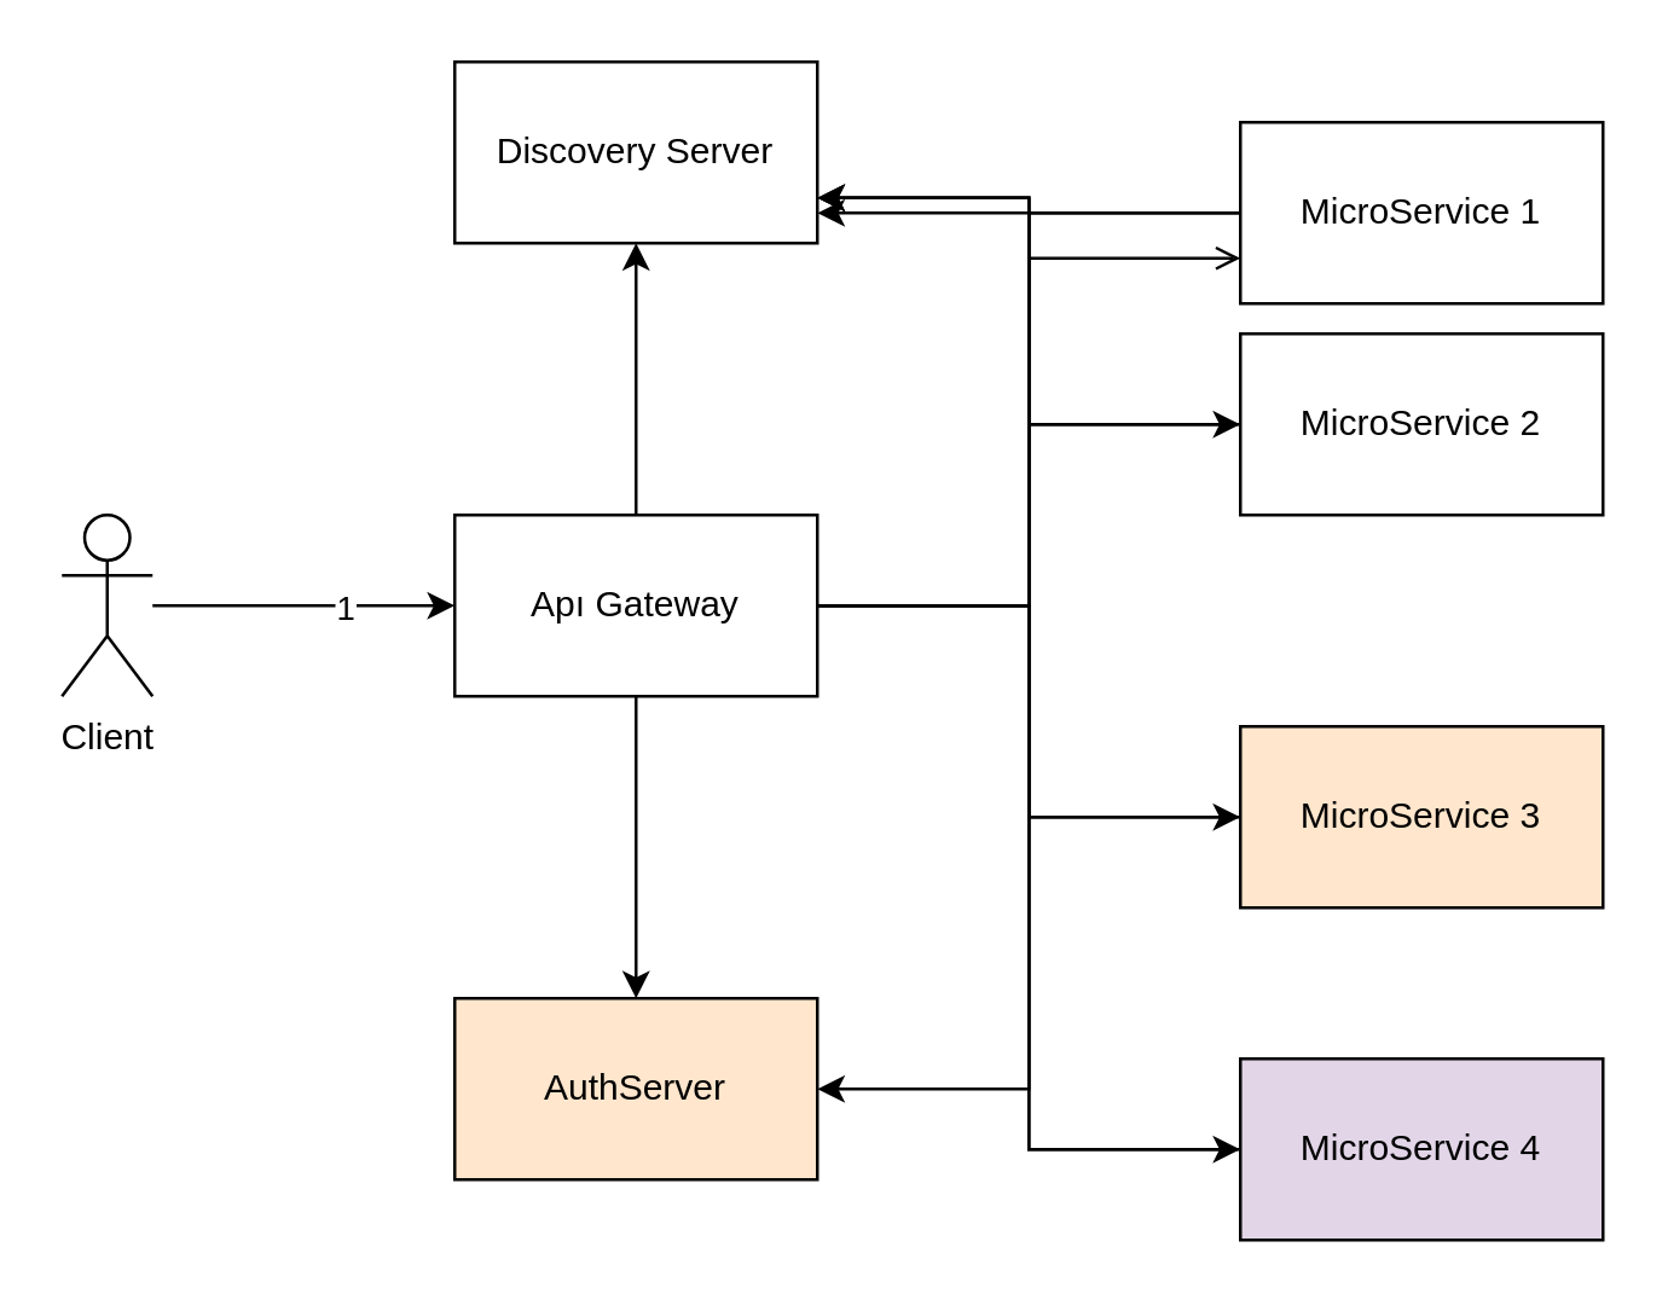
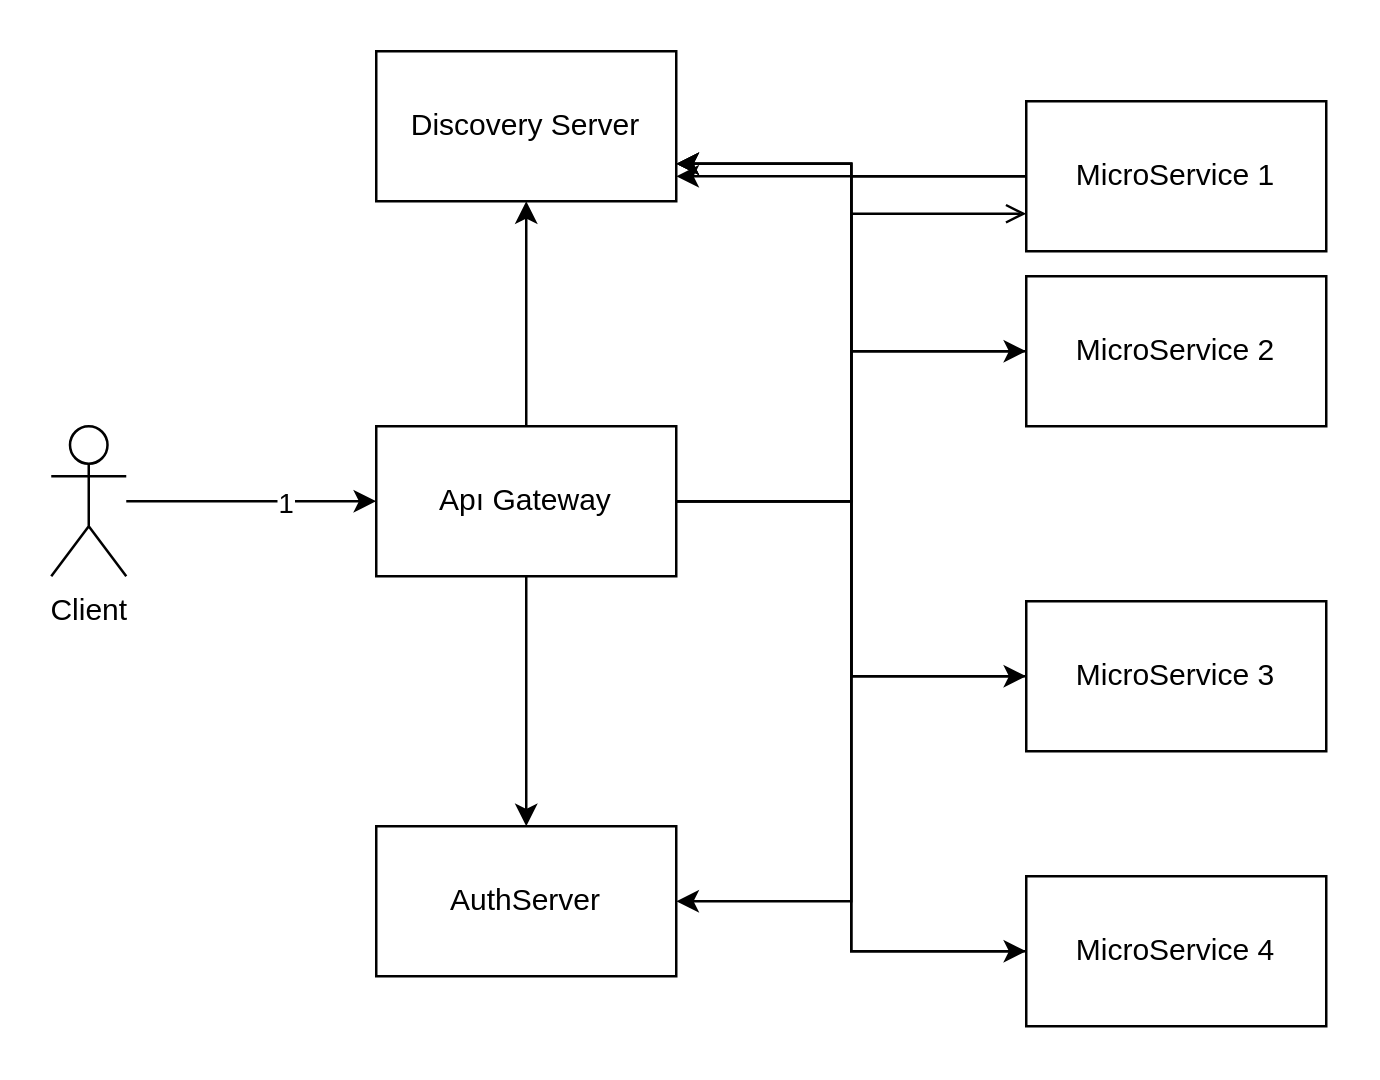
  <mxCell id="0" />
  <mxCell id="1" parent="0" />
  <mxCell id="2" style="edgeStyle=orthogonalEdgeStyle;rounded=0;orthogonalLoop=1;jettySize=auto;html=1;entryX=0;entryY=0.5;entryDx=0;entryDy=0;" edge="1" parent="1" source="4" target="11"><mxGeometry relative="1" as="geometry" /></mxCell>
  <mxCell id="3" value="1" style="edgeLabel;html=1;align=center;verticalAlign=middle;resizable=0;points=[];" vertex="1" connectable="0" parent="2"><mxGeometry x="0.253" relative="1" as="geometry"><mxPoint as="offset" /></mxGeometry></mxCell>
  <mxCell id="4" value="Client" style="shape=umlActor;verticalLabelPosition=bottom;verticalAlign=top;html=1;outlineConnect=0;" vertex="1" parent="1"><mxGeometry x="20" y="170" width="30" height="60" as="geometry" /></mxCell>
  <mxCell id="5" style="edgeStyle=orthogonalEdgeStyle;rounded=0;orthogonalLoop=1;jettySize=auto;html=1;entryX=0.5;entryY=0;entryDx=0;entryDy=0;" edge="1" parent="1" source="11" target="12"><mxGeometry relative="1" as="geometry" /></mxCell>
  <mxCell id="6" style="edgeStyle=orthogonalEdgeStyle;rounded=0;orthogonalLoop=1;jettySize=auto;html=1;entryX=0.5;entryY=1;entryDx=0;entryDy=0;" edge="1" parent="1" source="11" target="22"><mxGeometry relative="1" as="geometry" /></mxCell>
  <mxCell id="7" style="edgeStyle=orthogonalEdgeStyle;rounded=0;orthogonalLoop=1;jettySize=auto;html=1;entryX=0;entryY=0.75;entryDx=0;entryDy=0;endArrow=open;" edge="1" parent="1" source="11" target="15"><mxGeometry relative="1" as="geometry" /></mxCell>
  <mxCell id="8" style="edgeStyle=orthogonalEdgeStyle;rounded=0;orthogonalLoop=1;jettySize=auto;html=1;entryX=0;entryY=0.5;entryDx=0;entryDy=0;" edge="1" parent="1" source="11" target="17"><mxGeometry relative="1" as="geometry" /></mxCell>
  <mxCell id="9" style="edgeStyle=orthogonalEdgeStyle;rounded=0;orthogonalLoop=1;jettySize=auto;html=1;entryX=0;entryY=0.5;entryDx=0;entryDy=0;" edge="1" parent="1" source="11" target="19"><mxGeometry relative="1" as="geometry" /></mxCell>
  <mxCell id="10" style="edgeStyle=orthogonalEdgeStyle;rounded=0;orthogonalLoop=1;jettySize=auto;html=1;entryX=0;entryY=0.5;entryDx=0;entryDy=0;" edge="1" parent="1" source="11" target="21"><mxGeometry relative="1" as="geometry" /></mxCell>
  <mxCell id="11" value="Apı Gateway" style="rounded=0;whiteSpace=wrap;html=1;" vertex="1" parent="1"><mxGeometry x="150" y="170" width="120" height="60" as="geometry" /></mxCell>
- <mxCell id="12" value="AuthServer" style="rounded=0;whiteSpace=wrap;html=1;fillColor=#ffe6cc;" vertex="1" parent="1"><mxGeometry x="150" y="330" width="120" height="60" as="geometry" /></mxCell>
+ <mxCell id="12" value="AuthServer" style="rounded=0;whiteSpace=wrap;html=1;" vertex="1" parent="1"><mxGeometry x="150" y="330" width="120" height="60" as="geometry" /></mxCell>
  <mxCell id="13" style="edgeStyle=orthogonalEdgeStyle;rounded=0;orthogonalLoop=1;jettySize=auto;html=1;" edge="1" parent="1" source="15"><mxGeometry relative="1" as="geometry"><mxPoint x="270" y="70" as="targetPoint" /></mxGeometry></mxCell>
  <mxCell id="14" style="edgeStyle=orthogonalEdgeStyle;rounded=0;orthogonalLoop=1;jettySize=auto;html=1;entryX=1;entryY=0.5;entryDx=0;entryDy=0;" edge="1" parent="1" source="15" target="12"><mxGeometry relative="1" as="geometry" /></mxCell>
  <mxCell id="15" value="MicroService 1" style="rounded=0;whiteSpace=wrap;html=1;" vertex="1" parent="1"><mxGeometry x="410" y="40" width="120" height="60" as="geometry" /></mxCell>
  <mxCell id="16" style="edgeStyle=orthogonalEdgeStyle;rounded=0;orthogonalLoop=1;jettySize=auto;html=1;entryX=1;entryY=0.75;entryDx=0;entryDy=0;" edge="1" parent="1" source="17" target="22"><mxGeometry relative="1" as="geometry"><mxPoint x="280" y="70" as="targetPoint" /></mxGeometry></mxCell>
  <mxCell id="17" value="MicroService 2" style="rounded=0;whiteSpace=wrap;html=1;" vertex="1" parent="1"><mxGeometry x="410" y="110" width="120" height="60" as="geometry" /></mxCell>
  <mxCell id="18" style="edgeStyle=orthogonalEdgeStyle;rounded=0;orthogonalLoop=1;jettySize=auto;html=1;entryX=1;entryY=0.75;entryDx=0;entryDy=0;" edge="1" parent="1" source="19" target="22"><mxGeometry relative="1" as="geometry" /></mxCell>
- <mxCell id="19" value="MicroService 3" style="rounded=0;whiteSpace=wrap;html=1;fillColor=#ffe6cc;" vertex="1" parent="1"><mxGeometry x="410" y="240" width="120" height="60" as="geometry" /></mxCell>
+ <mxCell id="19" value="MicroService 3" style="rounded=0;whiteSpace=wrap;html=1;" vertex="1" parent="1"><mxGeometry x="410" y="240" width="120" height="60" as="geometry" /></mxCell>
  <mxCell id="20" style="edgeStyle=orthogonalEdgeStyle;rounded=0;orthogonalLoop=1;jettySize=auto;html=1;entryX=1;entryY=0.75;entryDx=0;entryDy=0;" edge="1" parent="1" source="21" target="22"><mxGeometry relative="1" as="geometry" /></mxCell>
- <mxCell id="21" value="MicroService 4" style="rounded=0;whiteSpace=wrap;html=1;fillColor=#e1d5e7;" vertex="1" parent="1"><mxGeometry x="410" y="350" width="120" height="60" as="geometry" /></mxCell>
+ <mxCell id="21" value="MicroService 4" style="rounded=0;whiteSpace=wrap;html=1;" vertex="1" parent="1"><mxGeometry x="410" y="350" width="120" height="60" as="geometry" /></mxCell>
  <mxCell id="22" value="Discovery Server" style="rounded=0;whiteSpace=wrap;html=1;" vertex="1" parent="1"><mxGeometry x="150" y="20" width="120" height="60" as="geometry" /></mxCell>
